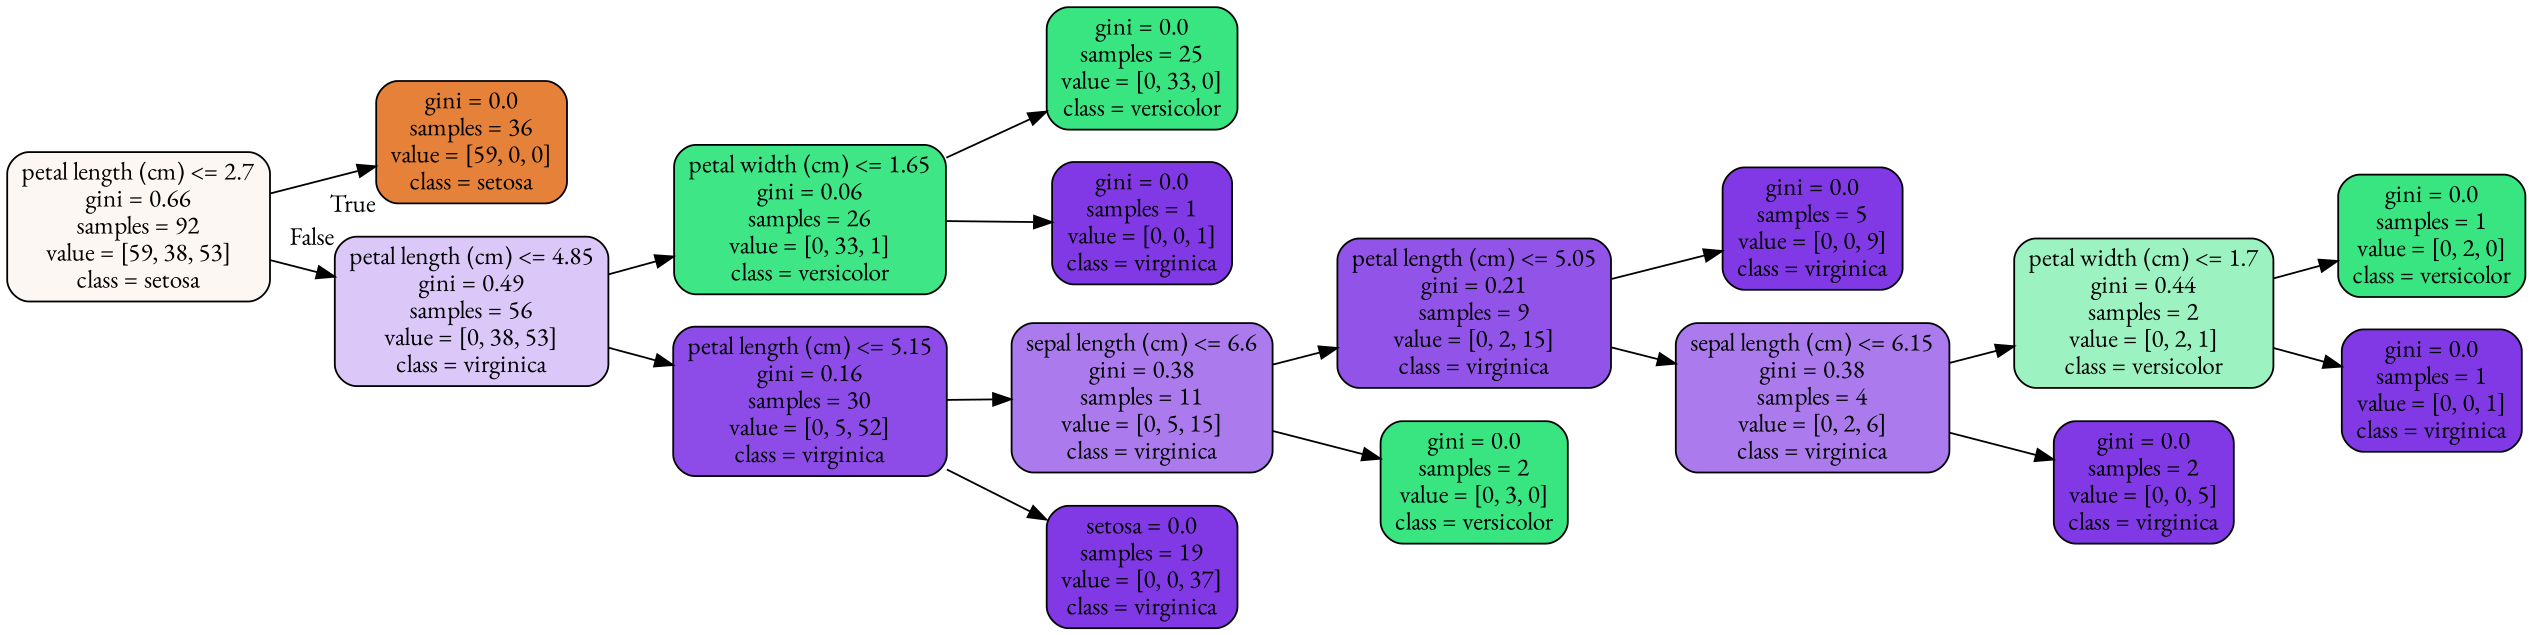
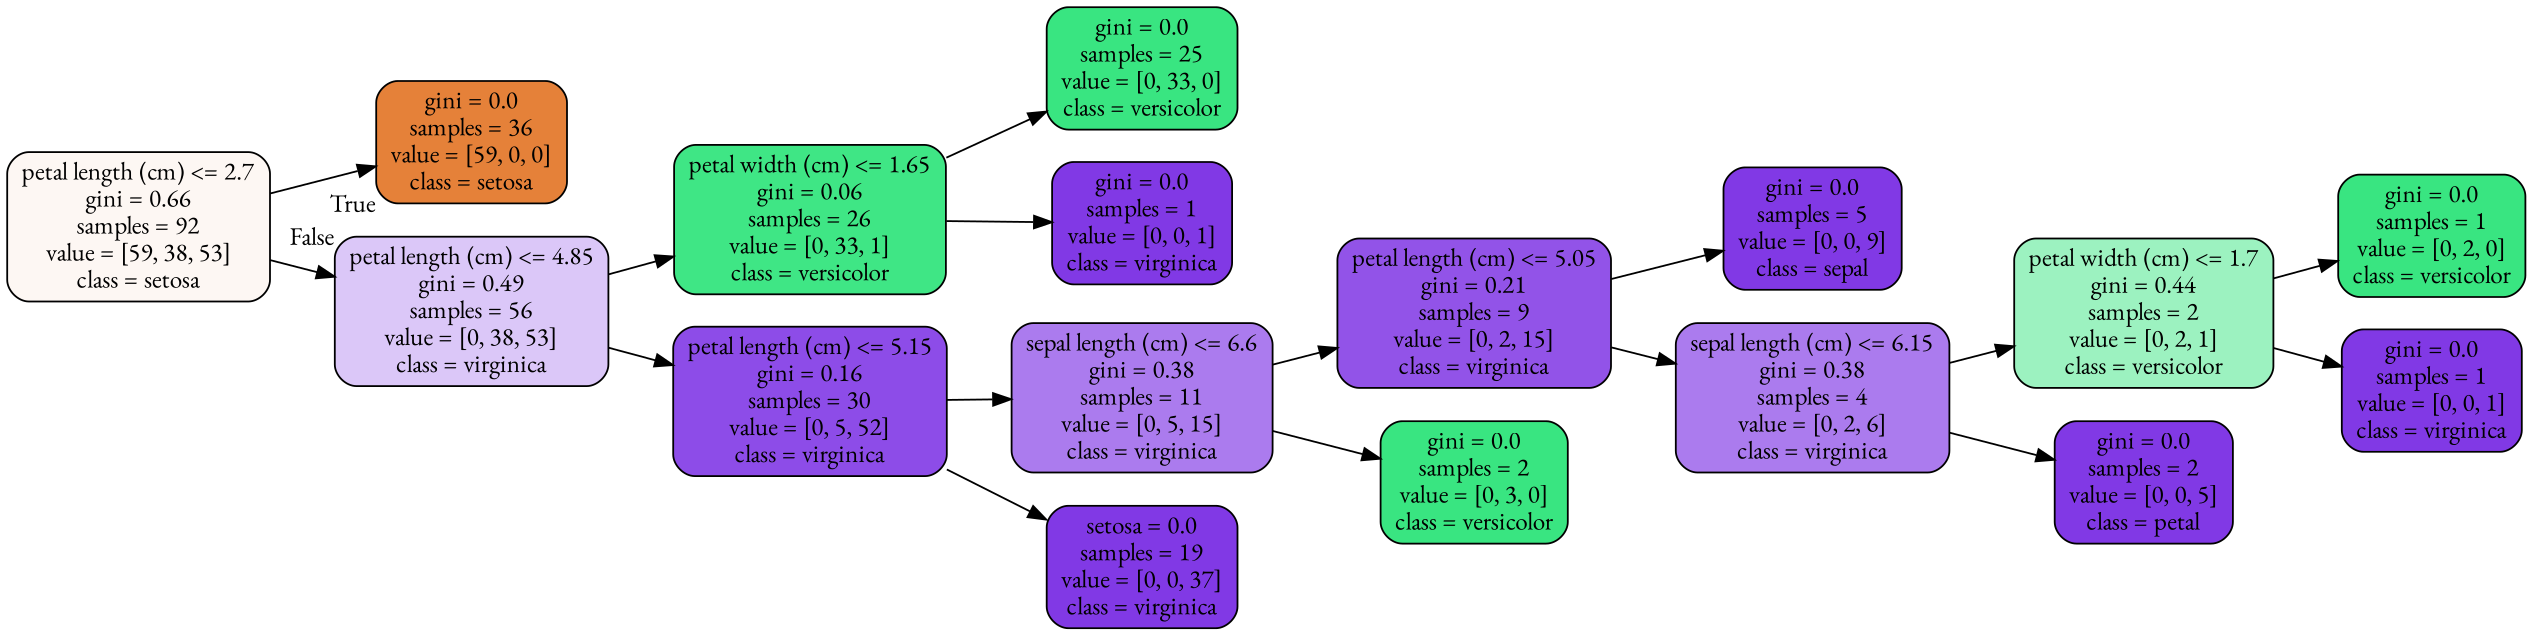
  digraph {
    fontname="EB Garamond"
    rankdir=LR
    node [color=black fillcolor="#8139e5" fontname="EB Garamond" shape=box style="filled, rounded"]
    edge [fontname="EB Garamond"]
    n1 [fillcolor="#fdf7f3" label="petal length (cm) <= 2.7\ngini = 0.66\nsamples = 92\nvalue = [59, 38, 53]\nclass = setosa"]
    n2 [fillcolor="#e58139" label="gini = 0.0\nsamples = 36\nvalue = [59, 0, 0]\nclass = setosa"]
    n3 [fillcolor="#dbc7f8" label="petal length (cm) <= 4.85\ngini = 0.49\nsamples = 56\nvalue = [0, 38, 53]\nclass = virginica"]
    n4 [fillcolor="#3fe685" label="petal width (cm) <= 1.65\ngini = 0.06\nsamples = 26\nvalue = [0, 33, 1]\nclass = versicolor"]
    n5 [fillcolor="#8d4ce8" label="petal length (cm) <= 5.15\ngini = 0.16\nsamples = 30\nvalue = [0, 5, 52]\nclass = virginica"]
    n6 [fillcolor="#39e581" label="gini = 0.0\nsamples = 25\nvalue = [0, 33, 0]\nclass = versicolor"]
    n7 [label="gini = 0.0\nsamples = 1\nvalue = [0, 0, 1]\nclass = virginica"]
    n8 [fillcolor="#ab7bee" label="sepal length (cm) <= 6.6\ngini = 0.38\nsamples = 11\nvalue = [0, 5, 15]\nclass = virginica"]
    n9 [label="setosa = 0.0\nsamples = 19\nvalue = [0, 0, 37]\nclass = virginica"]
    n10 [fillcolor="#9253e8" label="petal length (cm) <= 5.05\ngini = 0.21\nsamples = 9\nvalue = [0, 2, 15]\nclass = virginica"]
    n11 [fillcolor="#39e581" label="gini = 0.0\nsamples = 2\nvalue = [0, 3, 0]\nclass = versicolor"]
-   n12 [label="gini = 0.0\nsamples = 5\nvalue = [0, 0, 9]\nclass = virginica"]
+   n12 [label="gini = 0.0\nsamples = 5\nvalue = [0, 0, 9]\nclass = sepal"]
    n13 [fillcolor="#ab7bee" label="sepal length (cm) <= 6.15\ngini = 0.38\nsamples = 4\nvalue = [0, 2, 6]\nclass = virginica"]
    n14 [fillcolor="#9cf2c0" label="petal width (cm) <= 1.7\ngini = 0.44\nsamples = 2\nvalue = [0, 2, 1]\nclass = versicolor"]
-   n15 [label="gini = 0.0\nsamples = 2\nvalue = [0, 0, 5]\nclass = virginica"]
+   n15 [label="gini = 0.0\nsamples = 2\nvalue = [0, 0, 5]\nclass = petal"]
    n16 [fillcolor="#39e581" label="gini = 0.0\nsamples = 1\nvalue = [0, 2, 0]\nclass = versicolor"]
    n17 [label="gini = 0.0\nsamples = 1\nvalue = [0, 0, 1]\nclass = virginica"]
    n1 -> n2 [headlabel=True labelangle=45 labeldistance=2.5]
    n1 -> n3 [headlabel=False labelangle=-45 labeldistance=2.5]
    n3 -> n4
    n3 -> n5
    n4 -> n6
    n4 -> n7
    n5 -> n8
    n5 -> n9
    n8 -> n10
    n8 -> n11
    n10 -> n12
    n10 -> n13
    n13 -> n14
    n13 -> n15
    n14 -> n16
    n14 -> n17
  }
